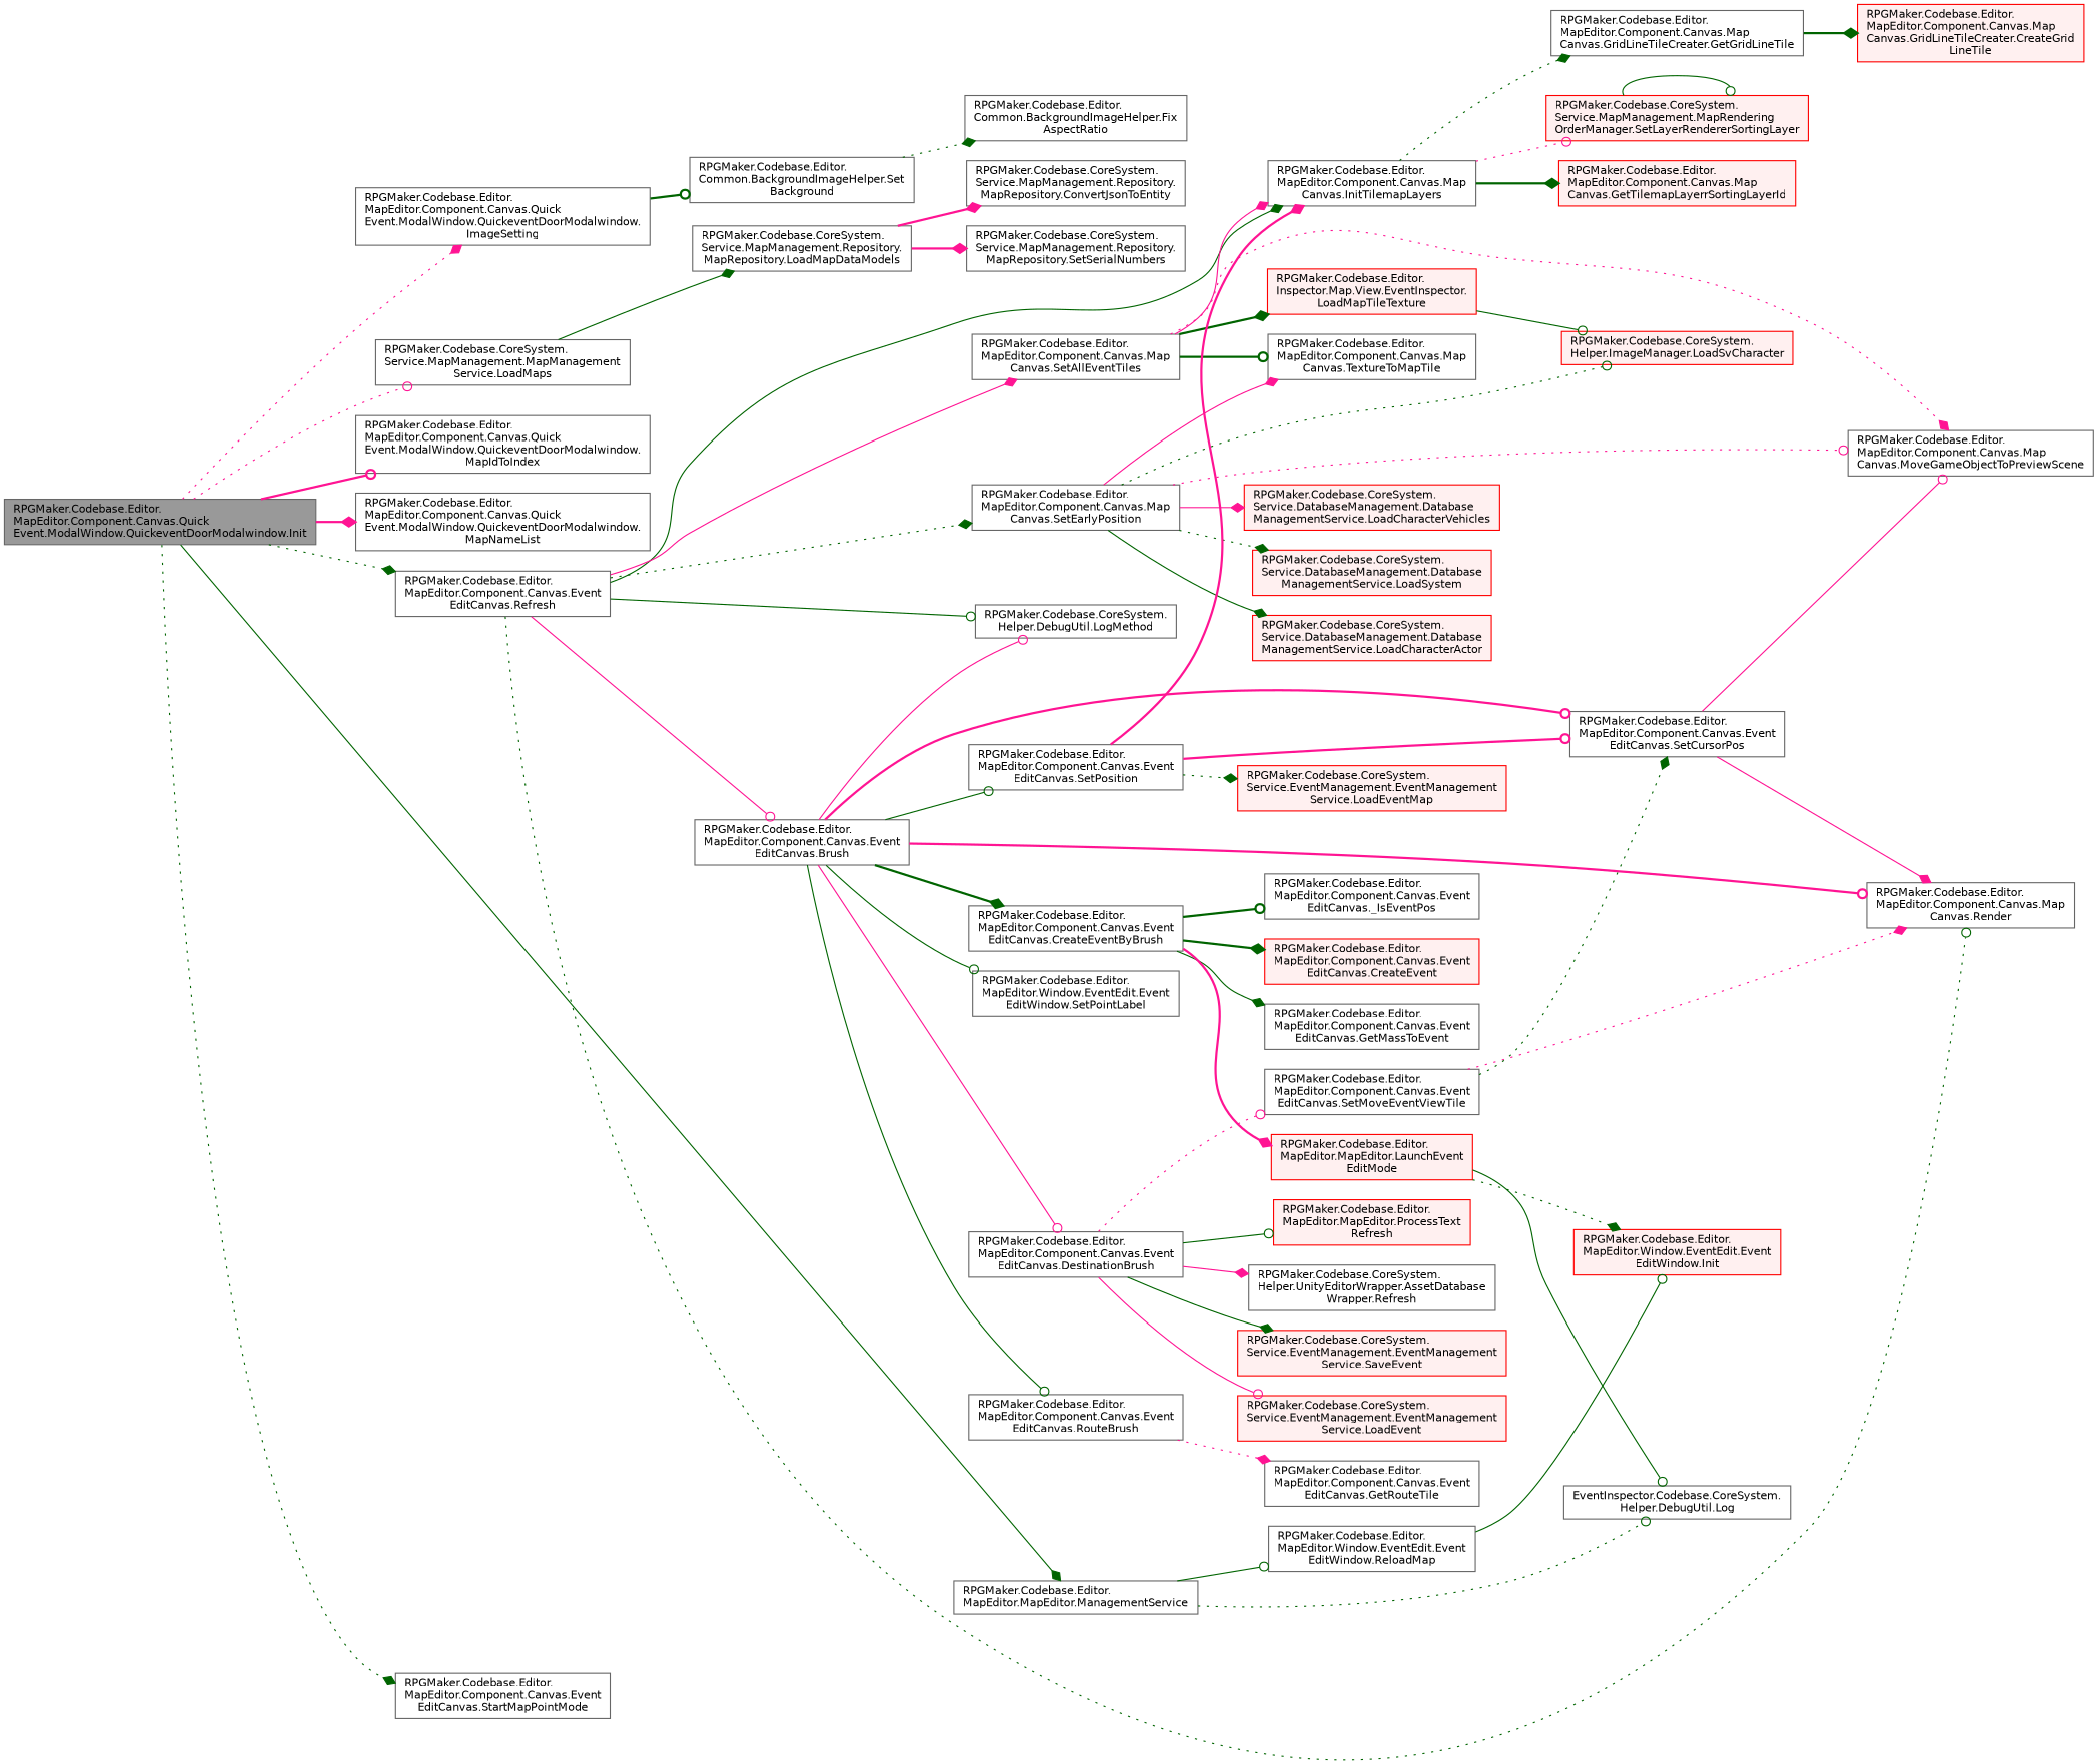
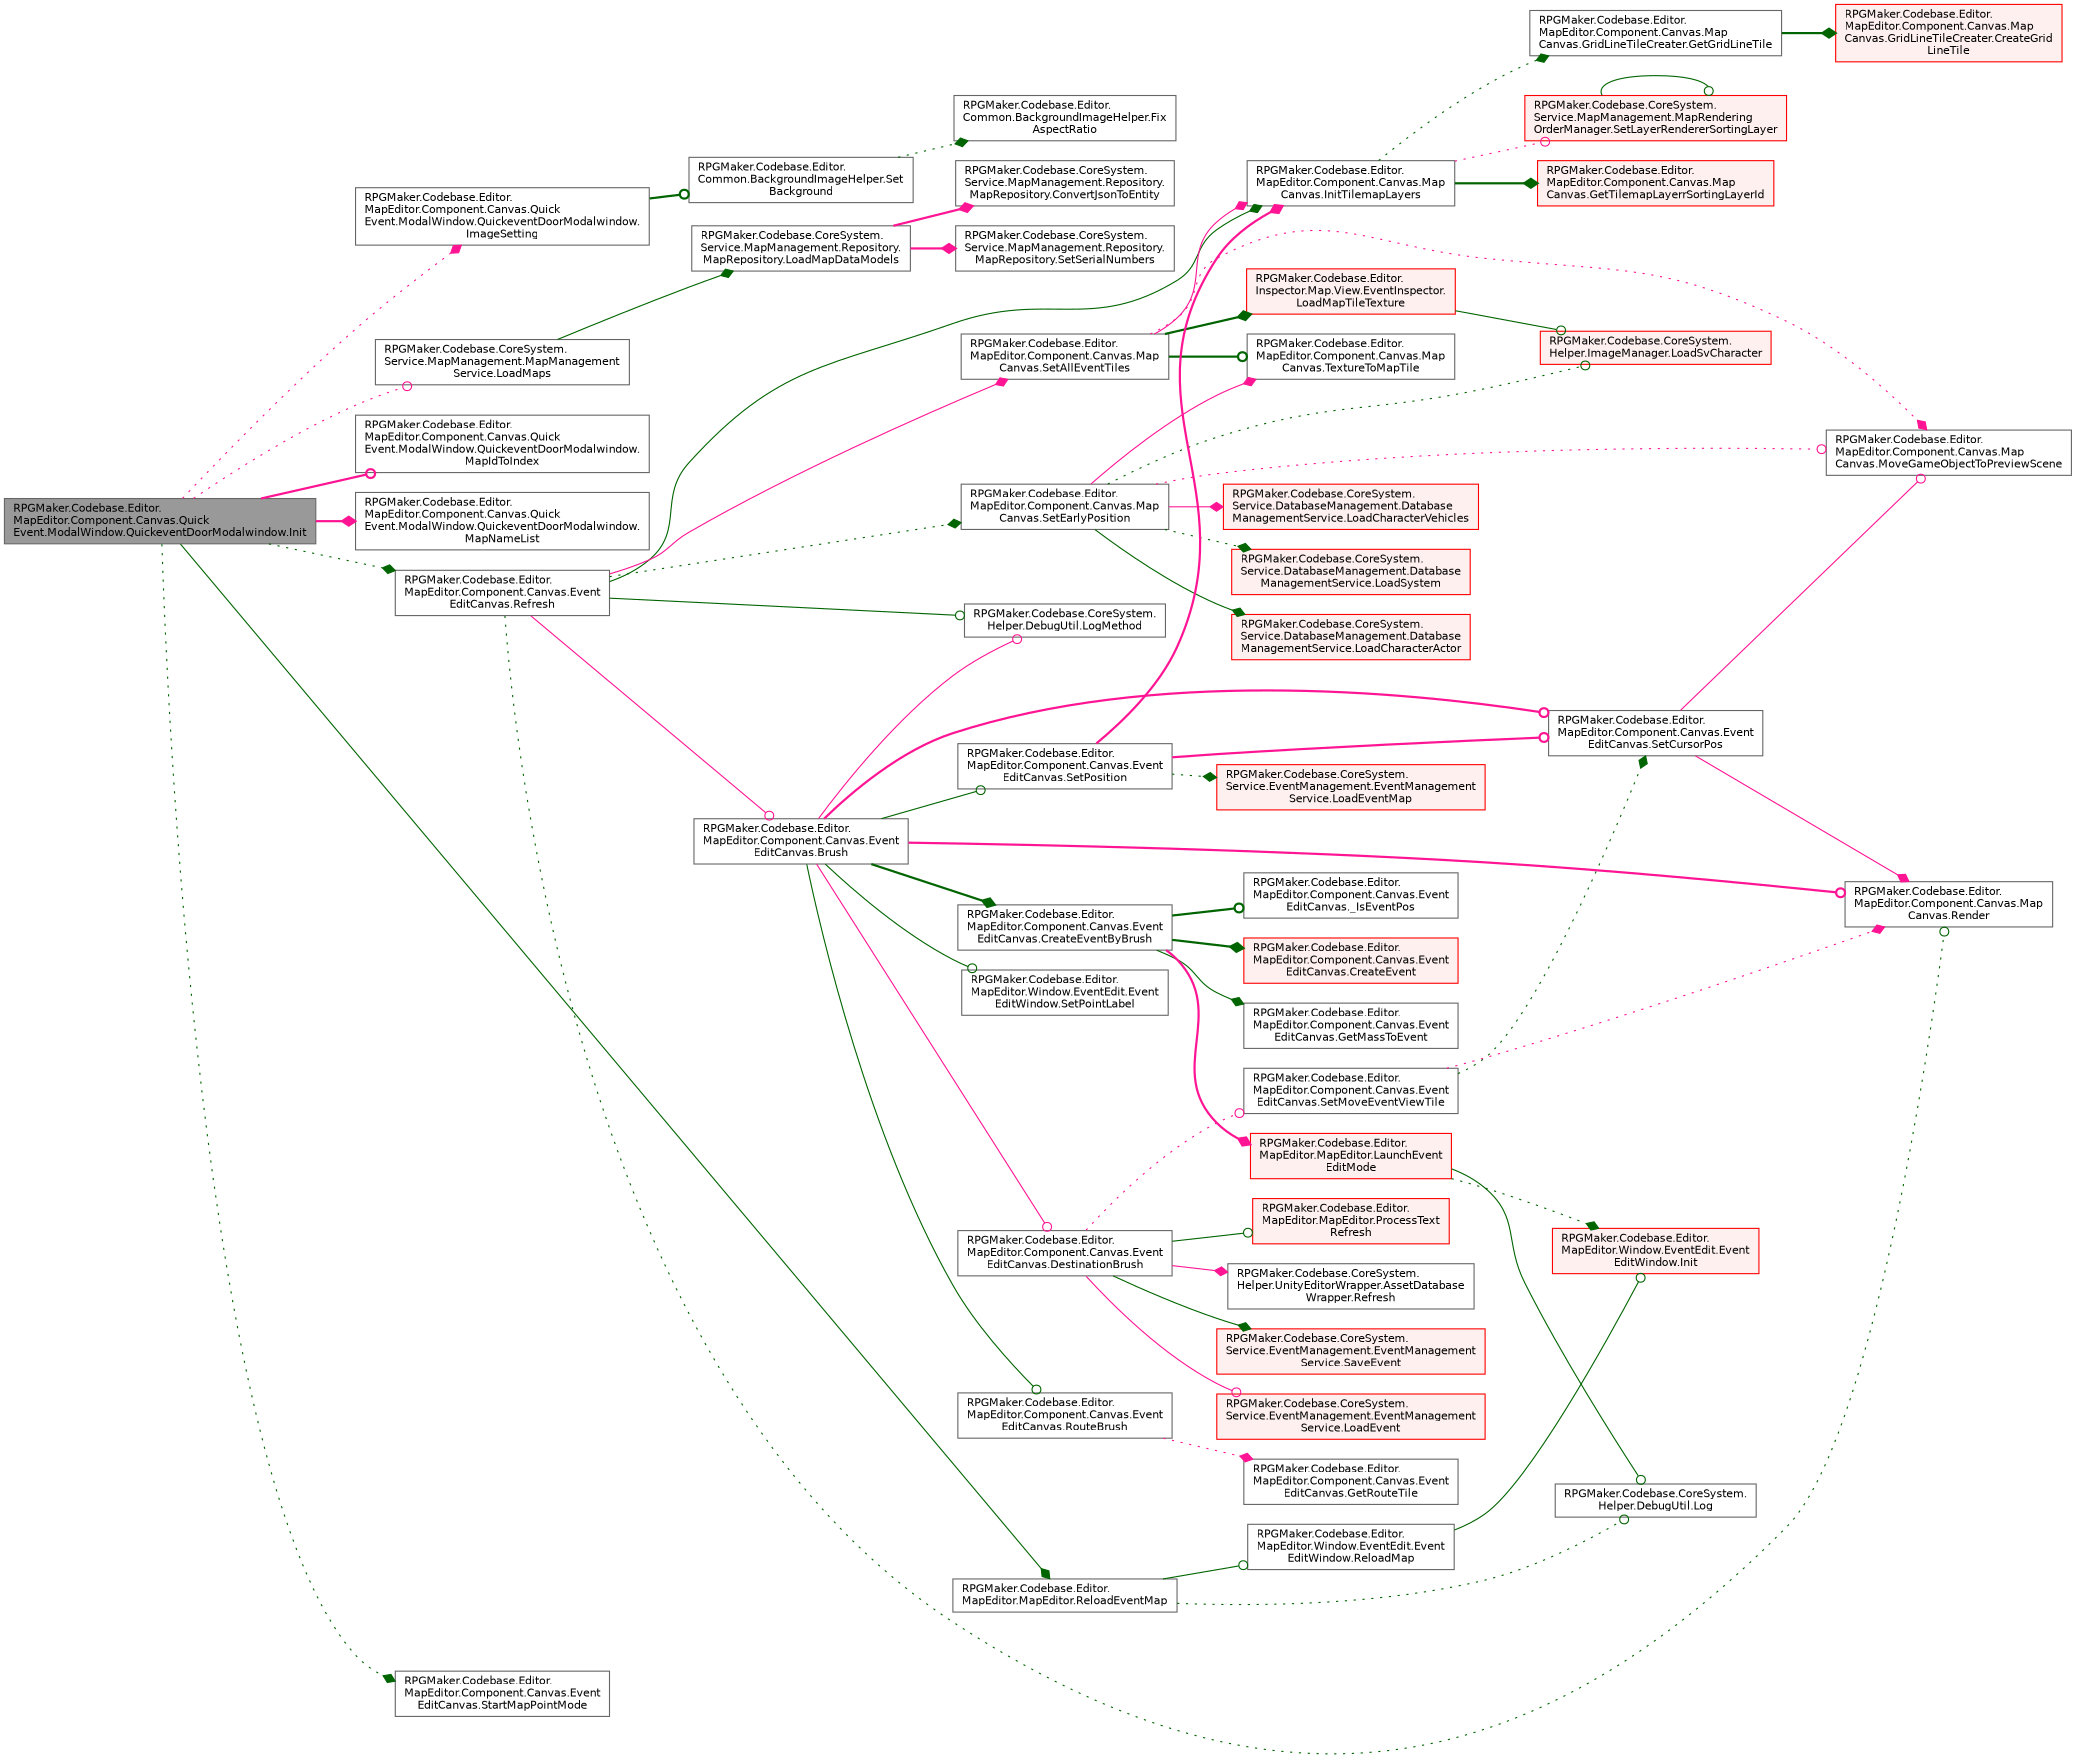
  digraph {
    rankdir=LR
    node [color=grey40 fillcolor=white fontname=Helvetica fontsize=10 shape=box style=filled]
    edge [arrowhead=diamond color=darkgreen fontname=Helvetica fontsize=10 labelfontname=Helvetica labelfontsize=10 style=solid]
    n1 [color=gray40 fillcolor=grey60 fontcolor=black height=0.2 label="RPGMaker.Codebase.Editor.\lMapEditor.Component.Canvas.Quick\lEvent.ModalWindow.QuickeventDoorModalwindow.Init" width=0.4]
    n2 [height=0.2 label="RPGMaker.Codebase.Editor.\lMapEditor.Component.Canvas.Quick\lEvent.ModalWindow.QuickeventDoorModalwindow.\lImageSetting" width=0.4]
    n3 [height=0.2 label="RPGMaker.Codebase.CoreSystem.\lService.MapManagement.MapManagement\lService.LoadMaps" width=0.4]
    n4 [height=0.2 label="RPGMaker.Codebase.Editor.\lMapEditor.Component.Canvas.Quick\lEvent.ModalWindow.QuickeventDoorModalwindow.\lMapIdToIndex" width=0.4]
    n5 [height=0.2 label="RPGMaker.Codebase.Editor.\lMapEditor.Component.Canvas.Quick\lEvent.ModalWindow.QuickeventDoorModalwindow.\lMapNameList" width=0.4]
    n6 [height=0.2 label="RPGMaker.Codebase.Editor.\lMapEditor.Component.Canvas.Event\lEditCanvas.Refresh" width=0.4]
-   n7 [height=0.2 label="RPGMaker.Codebase.Editor.\lMapEditor.MapEditor.ManagementService" width=0.4]
+   n7 [height=0.2 label="RPGMaker.Codebase.Editor.\lMapEditor.MapEditor.ReloadEventMap" width=0.4]
    n8 [height=0.2 label="RPGMaker.Codebase.Editor.\lMapEditor.Component.Canvas.Event\lEditCanvas.StartMapPointMode" width=0.4]
    n9 [height=0.2 label="RPGMaker.Codebase.Editor.\lCommon.BackgroundImageHelper.Set\lBackground" width=0.4]
    n10 [height=0.2 label="RPGMaker.Codebase.CoreSystem.\lService.MapManagement.Repository.\lMapRepository.LoadMapDataModels" width=0.4]
    n11 [height=0.2 label="RPGMaker.Codebase.Editor.\lMapEditor.Component.Canvas.Event\lEditCanvas.Brush" width=0.4]
    n12 [height=0.2 label="RPGMaker.Codebase.Editor.\lMapEditor.Component.Canvas.Map\lCanvas.Render" width=0.4]
    n13 [height=0.2 label="RPGMaker.Codebase.CoreSystem.\lHelper.DebugUtil.LogMethod" width=0.4]
    n14 [height=0.2 label="RPGMaker.Codebase.Editor.\lMapEditor.Component.Canvas.Map\lCanvas.InitTilemapLayers" width=0.4]
    n15 [height=0.2 label="RPGMaker.Codebase.Editor.\lMapEditor.Component.Canvas.Map\lCanvas.SetAllEventTiles" width=0.4]
    n16 [height=0.2 label="RPGMaker.Codebase.Editor.\lMapEditor.Component.Canvas.Map\lCanvas.SetEarlyPosition" width=0.4]
-   n17 [height=0.2 label="EventInspector.Codebase.CoreSystem.\lHelper.DebugUtil.Log" width=0.4]
+   n17 [height=0.2 label="RPGMaker.Codebase.CoreSystem.\lHelper.DebugUtil.Log" width=0.4]
    n18 [height=0.2 label="RPGMaker.Codebase.Editor.\lMapEditor.Window.EventEdit.Event\lEditWindow.ReloadMap" width=0.4]
    n19 [height=0.2 label="RPGMaker.Codebase.Editor.\lCommon.BackgroundImageHelper.Fix\lAspectRatio" width=0.4]
    n20 [height=0.2 label="RPGMaker.Codebase.CoreSystem.\lService.MapManagement.Repository.\lMapRepository.ConvertJsonToEntity" width=0.4]
    n21 [height=0.2 label="RPGMaker.Codebase.CoreSystem.\lService.MapManagement.Repository.\lMapRepository.SetSerialNumbers" width=0.4]
    n22 [height=0.2 label="RPGMaker.Codebase.Editor.\lMapEditor.Component.Canvas.Event\lEditCanvas.CreateEventByBrush" width=0.4]
    n23 [height=0.2 label="RPGMaker.Codebase.Editor.\lMapEditor.Component.Canvas.Event\lEditCanvas.DestinationBrush" width=0.4]
    n24 [height=0.2 label="RPGMaker.Codebase.Editor.\lMapEditor.Component.Canvas.Event\lEditCanvas.SetCursorPos" width=0.4]
    n25 [height=0.2 label="RPGMaker.Codebase.Editor.\lMapEditor.Component.Canvas.Event\lEditCanvas.RouteBrush" width=0.4]
    n26 [height=0.2 label="RPGMaker.Codebase.Editor.\lMapEditor.Window.EventEdit.Event\lEditWindow.SetPointLabel" width=0.4]
    n27 [height=0.2 label="RPGMaker.Codebase.Editor.\lMapEditor.Component.Canvas.Event\lEditCanvas.SetPosition" width=0.4]
    n28 [height=0.2 label="RPGMaker.Codebase.Editor.\lMapEditor.Component.Canvas.Map\lCanvas.GridLineTileCreater.GetGridLineTile" width=0.4]
    n29 [color=red fillcolor="#FFF0F0" height=0.2 label="RPGMaker.Codebase.Editor.\lMapEditor.Component.Canvas.Map\lCanvas.GetTilemapLayerrSortingLayerId" width=0.4]
    n30 [color=red fillcolor="#FFF0F0" height=0.2 label="RPGMaker.Codebase.CoreSystem.\lService.MapManagement.MapRendering\lOrderManager.SetLayerRendererSortingLayer" width=0.4]
    n31 [height=0.2 label="RPGMaker.Codebase.Editor.\lMapEditor.Component.Canvas.Map\lCanvas.MoveGameObjectToPreviewScene" width=0.4]
    n32 [color=red fillcolor="#FFF0F0" height=0.2 label="RPGMaker.Codebase.Editor.\lInspector.Map.View.EventInspector.\lLoadMapTileTexture" width=0.4]
    n33 [height=0.2 label="RPGMaker.Codebase.Editor.\lMapEditor.Component.Canvas.Map\lCanvas.TextureToMapTile" width=0.4]
    n34 [color=red fillcolor="#FFF0F0" height=0.2 label="RPGMaker.Codebase.CoreSystem.\lHelper.ImageManager.LoadSvCharacter" width=0.4]
    n35 [color=red fillcolor="#FFF0F0" height=0.2 label="RPGMaker.Codebase.CoreSystem.\lService.DatabaseManagement.Database\lManagementService.LoadCharacterActor" width=0.4]
    n36 [color=red fillcolor="#FFF0F0" height=0.2 label="RPGMaker.Codebase.CoreSystem.\lService.DatabaseManagement.Database\lManagementService.LoadCharacterVehicles" width=0.4]
    n37 [color=red fillcolor="#FFF0F0" height=0.2 label="RPGMaker.Codebase.CoreSystem.\lService.DatabaseManagement.Database\lManagementService.LoadSystem" width=0.4]
    n38 [height=0.2 label="RPGMaker.Codebase.Editor.\lMapEditor.Component.Canvas.Event\lEditCanvas._IsEventPos" width=0.4]
    n39 [color=red fillcolor="#FFF0F0" height=0.2 label="RPGMaker.Codebase.Editor.\lMapEditor.Component.Canvas.Event\lEditCanvas.CreateEvent" width=0.4]
    n40 [height=0.2 label="RPGMaker.Codebase.Editor.\lMapEditor.Component.Canvas.Event\lEditCanvas.GetMassToEvent" width=0.4]
    n41 [color=red fillcolor="#FFF0F0" height=0.2 label="RPGMaker.Codebase.Editor.\lMapEditor.MapEditor.LaunchEvent\lEditMode" width=0.4]
    n42 [color=red fillcolor="#FFF0F0" height=0.2 label="RPGMaker.Codebase.CoreSystem.\lService.EventManagement.EventManagement\lService.LoadEvent" width=0.4]
    n43 [color=red fillcolor="#FFF0F0" height=0.2 label="RPGMaker.Codebase.Editor.\lMapEditor.MapEditor.ProcessText\lRefresh" width=0.4]
    n44 [height=0.2 label="RPGMaker.Codebase.CoreSystem.\lHelper.UnityEditorWrapper.AssetDatabase\lWrapper.Refresh" width=0.4]
    n45 [color=red fillcolor="#FFF0F0" height=0.2 label="RPGMaker.Codebase.CoreSystem.\lService.EventManagement.EventManagement\lService.SaveEvent" width=0.4]
    n46 [height=0.2 label="RPGMaker.Codebase.Editor.\lMapEditor.Component.Canvas.Event\lEditCanvas.SetMoveEventViewTile" width=0.4]
    n47 [height=0.2 label="RPGMaker.Codebase.Editor.\lMapEditor.Component.Canvas.Event\lEditCanvas.GetRouteTile" width=0.4]
    n48 [color=red fillcolor="#FFF0F0" height=0.2 label="RPGMaker.Codebase.CoreSystem.\lService.EventManagement.EventManagement\lService.LoadEventMap" width=0.4]
    n49 [color=red fillcolor="#FFF0F0" height=0.2 label="RPGMaker.Codebase.Editor.\lMapEditor.Window.EventEdit.Event\lEditWindow.Init" width=0.4]
    n50 [color=red fillcolor="#FFF0F0" height=0.2 label="RPGMaker.Codebase.Editor.\lMapEditor.Component.Canvas.Map\lCanvas.GridLineTileCreater.CreateGrid\lLineTile" width=0.4]
    n1 -> n2 [color=deeppink style=dotted]
    n1 -> n3 [arrowhead=odot color=deeppink style=dotted]
    n1 -> n4 [arrowhead=odot color=deeppink style=bold]
    n1 -> n5 [color=deeppink style=bold]
    n1 -> n6 [style=dotted]
    n1 -> n7
    n1 -> n8 [style=dotted]
    n2 -> n9 [arrowhead=odot style=bold]
    n3 -> n10
    n6 -> n11 [arrowhead=odot color=deeppink]
    n6 -> n12 [arrowhead=odot style=dotted]
    n6 -> n13 [arrowhead=odot]
    n6 -> n14
    n6 -> n15 [color=deeppink]
    n6 -> n16 [style=dotted]
    n7 -> n17 [arrowhead=odot style=dotted]
    n7 -> n18 [arrowhead=odot]
    n9 -> n19 [style=dotted]
    n10 -> n20 [color=deeppink style=bold]
    n10 -> n21 [color=deeppink style=bold]
    n11 -> n12 [arrowhead=odot color=deeppink style=bold]
    n11 -> n13 [arrowhead=odot color=deeppink]
    n11 -> n22 [style=bold]
    n11 -> n23 [arrowhead=odot color=deeppink]
    n11 -> n24 [arrowhead=odot color=deeppink style=bold]
    n11 -> n25 [arrowhead=odot]
    n11 -> n26 [arrowhead=odot]
    n11 -> n27 [arrowhead=odot]
    n14 -> n28 [style=dotted]
    n14 -> n29 [style=bold]
    n14 -> n30 [arrowhead=odot color=deeppink style=dotted]
    n15 -> n14 [color=deeppink]
    n15 -> n31 [color=deeppink style=dotted]
    n15 -> n32 [style=bold]
    n15 -> n33 [arrowhead=odot style=bold]
    n16 -> n31 [arrowhead=odot color=deeppink style=dotted]
    n16 -> n33 [color=deeppink]
    n16 -> n34 [arrowhead=odot style=dotted]
    n16 -> n35
    n16 -> n36 [color=deeppink]
    n16 -> n37 [style=dotted]
    n18 -> n49 [arrowhead=odot]
    n22 -> n38 [arrowhead=odot style=bold]
    n22 -> n39 [style=bold]
    n22 -> n40
    n22 -> n41 [color=deeppink style=bold]
    n23 -> n42 [arrowhead=odot color=deeppink]
    n23 -> n43 [arrowhead=odot]
    n23 -> n44 [color=deeppink]
    n23 -> n45
    n23 -> n46 [arrowhead=odot color=deeppink style=dotted]
    n24 -> n12 [color=deeppink]
    n24 -> n31 [arrowhead=odot color=deeppink]
    n25 -> n47 [color=deeppink style=dotted]
    n27 -> n14 [color=deeppink style=bold]
    n27 -> n24 [arrowhead=odot color=deeppink style=bold]
    n27 -> n48 [style=dotted]
    n28 -> n50 [style=bold]
    n30 -> n30 [arrowhead=odot]
    n32 -> n34 [arrowhead=odot]
    n41 -> n17 [arrowhead=odot]
    n41 -> n49 [style=dotted]
    n46 -> n12 [color=deeppink style=dotted]
    n46 -> n24 [style=dotted]
  }
